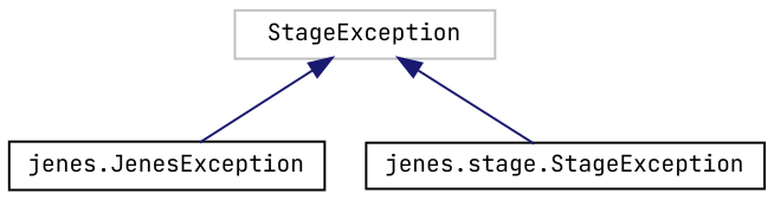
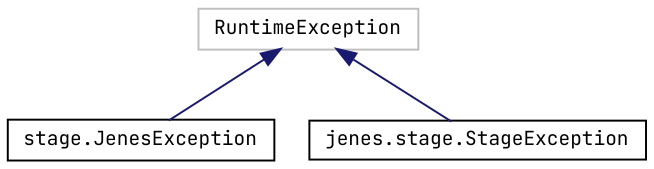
  digraph {
    fontname="JetBrains Mono"
    rankdir=TB
    node [color=black fillcolor=white fontname="JetBrains Mono" fontsize=10 shape=record style=filled]
    edge [color=midnightblue dir=back fontname="JetBrains Mono" fontsize=10 labelfontname=Helvetica labelfontsize=10 style=solid]
-   n1 [color=grey75 height=0.2 label=StageException width=0.4]
-   n2 [height=0.2 label="jenes.JenesException" width=0.4]
+   n1 [color=grey75 height=0.2 label=RuntimeException width=0.4]
+   n2 [height=0.2 label="stage.JenesException" width=0.4]
    n3 [height=0.2 label="jenes.stage.StageException" width=0.4]
    n1 -> n2
    n1 -> n3
  }
